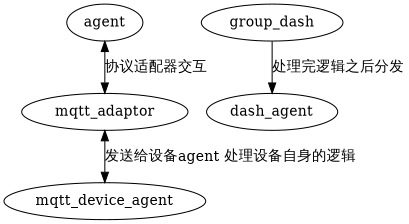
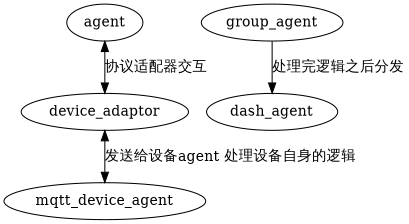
  digraph {
    edge [dir=both]
    n1 [label=agent]
-   mqtt_adaptor
+   mqtt_adaptor [label=device_adaptor]
    mqtt_device_agent
-   group_agent [label=group_dash]
+   group_agent
    dash_agent
    n1 -> mqtt_adaptor [label="协议适配器交互"]
    mqtt_adaptor -> mqtt_device_agent [label="发送给设备agent 处理设备自身的逻辑"]
    group_agent -> dash_agent [label="处理完逻辑之后分发" dir=""]
  }
